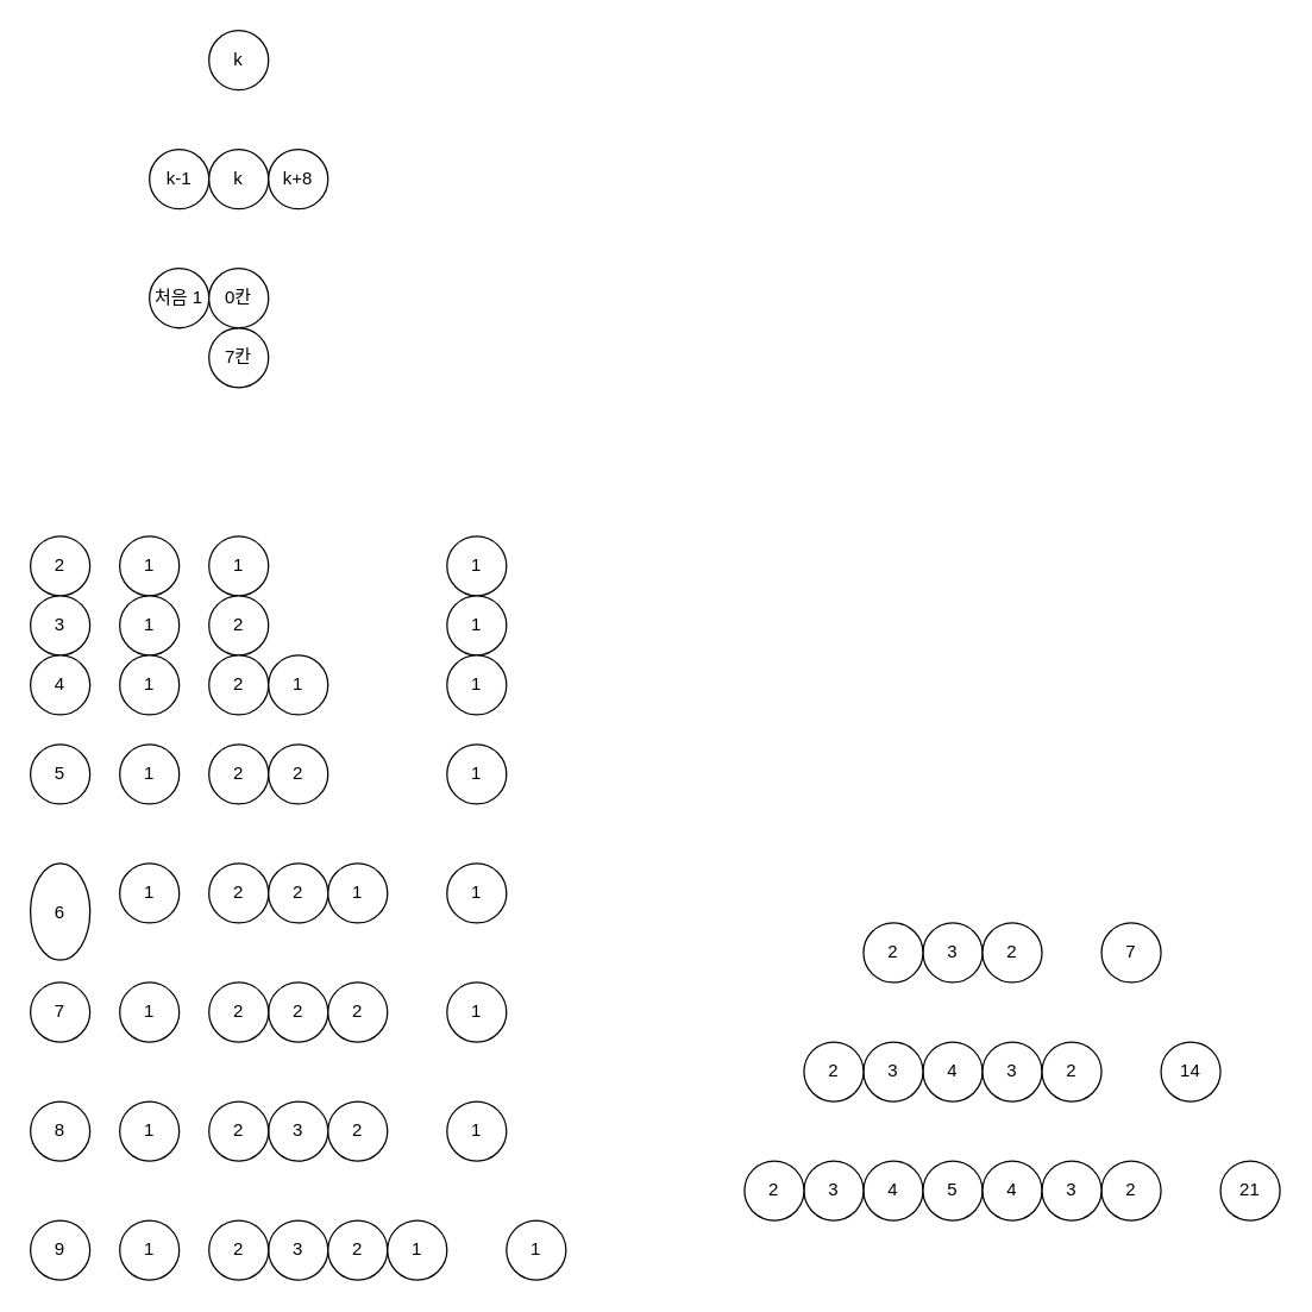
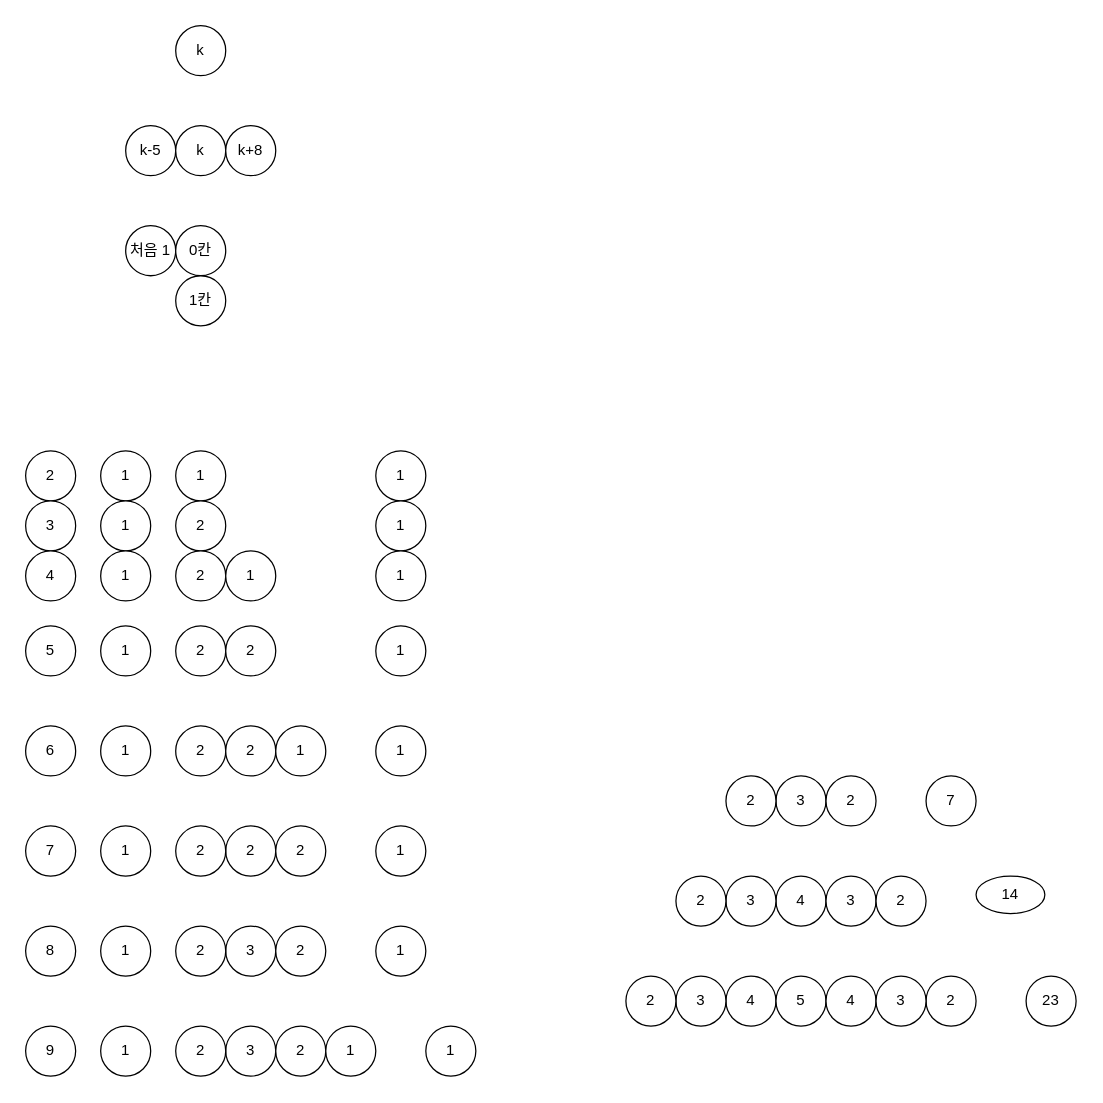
  <mxCell id="0" />
  <mxCell id="1" parent="0" />
  <mxCell id="2" value="k" style="ellipse;whiteSpace=wrap;html=1;aspect=fixed;" vertex="1" parent="1"><mxGeometry x="140" y="20" width="40" height="40" as="geometry" /></mxCell>
- <mxCell id="3" value="k-1" style="ellipse;whiteSpace=wrap;html=1;aspect=fixed;" vertex="1" parent="1"><mxGeometry x="100" y="100" width="40" height="40" as="geometry" /></mxCell>
+ <mxCell id="3" value="k-5" style="ellipse;whiteSpace=wrap;html=1;aspect=fixed;" vertex="1" parent="1"><mxGeometry x="100" y="100" width="40" height="40" as="geometry" /></mxCell>
  <mxCell id="4" value="k" style="ellipse;whiteSpace=wrap;html=1;aspect=fixed;" vertex="1" parent="1"><mxGeometry x="140" y="100" width="40" height="40" as="geometry" /></mxCell>
  <mxCell id="5" value="k+8" style="ellipse;whiteSpace=wrap;html=1;aspect=fixed;" vertex="1" parent="1"><mxGeometry x="180" y="100" width="40" height="40" as="geometry" /></mxCell>
  <mxCell id="6" value="처음 1" style="ellipse;whiteSpace=wrap;html=1;aspect=fixed;" vertex="1" parent="1"><mxGeometry x="100" y="180" width="40" height="40" as="geometry" /></mxCell>
  <mxCell id="7" value="0칸" style="ellipse;whiteSpace=wrap;html=1;aspect=fixed;" vertex="1" parent="1"><mxGeometry x="140" y="180" width="40" height="40" as="geometry" /></mxCell>
- <mxCell id="8" value="7칸" style="ellipse;whiteSpace=wrap;html=1;aspect=fixed;" vertex="1" parent="1"><mxGeometry x="140" y="220" width="40" height="40" as="geometry" /></mxCell>
+ <mxCell id="8" value="1칸" style="ellipse;whiteSpace=wrap;html=1;aspect=fixed;" vertex="1" parent="1"><mxGeometry x="140" y="220" width="40" height="40" as="geometry" /></mxCell>
  <mxCell id="9" value="2" style="ellipse;whiteSpace=wrap;html=1;aspect=fixed;" vertex="1" parent="1"><mxGeometry x="20" y="360" width="40" height="40" as="geometry" /></mxCell>
  <mxCell id="10" value="1" style="ellipse;whiteSpace=wrap;html=1;aspect=fixed;" vertex="1" parent="1"><mxGeometry x="80" y="360" width="40" height="40" as="geometry" /></mxCell>
  <mxCell id="11" value="1" style="ellipse;whiteSpace=wrap;html=1;aspect=fixed;" vertex="1" parent="1"><mxGeometry x="300" y="360" width="40" height="40" as="geometry" /></mxCell>
  <mxCell id="12" value="3" style="ellipse;whiteSpace=wrap;html=1;aspect=fixed;" vertex="1" parent="1"><mxGeometry x="20" y="400" width="40" height="40" as="geometry" /></mxCell>
  <mxCell id="13" value="1" style="ellipse;whiteSpace=wrap;html=1;aspect=fixed;" vertex="1" parent="1"><mxGeometry x="80" y="400" width="40" height="40" as="geometry" /></mxCell>
  <mxCell id="14" value="1" style="ellipse;whiteSpace=wrap;html=1;aspect=fixed;" vertex="1" parent="1"><mxGeometry x="300" y="400" width="40" height="40" as="geometry" /></mxCell>
  <mxCell id="15" value="4" style="ellipse;whiteSpace=wrap;html=1;aspect=fixed;" vertex="1" parent="1"><mxGeometry x="20" y="440" width="40" height="40" as="geometry" /></mxCell>
  <mxCell id="16" value="1" style="ellipse;whiteSpace=wrap;html=1;aspect=fixed;" vertex="1" parent="1"><mxGeometry x="80" y="440" width="40" height="40" as="geometry" /></mxCell>
  <mxCell id="17" value="1" style="ellipse;whiteSpace=wrap;html=1;aspect=fixed;" vertex="1" parent="1"><mxGeometry x="300" y="440" width="40" height="40" as="geometry" /></mxCell>
  <mxCell id="18" value="1" style="ellipse;whiteSpace=wrap;html=1;aspect=fixed;" vertex="1" parent="1"><mxGeometry x="140" y="360" width="40" height="40" as="geometry" /></mxCell>
  <mxCell id="19" value="2" style="ellipse;whiteSpace=wrap;html=1;aspect=fixed;" vertex="1" parent="1"><mxGeometry x="140" y="400" width="40" height="40" as="geometry" /></mxCell>
  <mxCell id="20" value="2" style="ellipse;whiteSpace=wrap;html=1;aspect=fixed;" vertex="1" parent="1"><mxGeometry x="140" y="440" width="40" height="40" as="geometry" /></mxCell>
  <mxCell id="21" value="1" style="ellipse;whiteSpace=wrap;html=1;aspect=fixed;" vertex="1" parent="1"><mxGeometry x="180" y="440" width="40" height="40" as="geometry" /></mxCell>
  <mxCell id="22" value="5" style="ellipse;whiteSpace=wrap;html=1;aspect=fixed;" vertex="1" parent="1"><mxGeometry x="20" y="500" width="40" height="40" as="geometry" /></mxCell>
  <mxCell id="23" value="1" style="ellipse;whiteSpace=wrap;html=1;aspect=fixed;" vertex="1" parent="1"><mxGeometry x="80" y="500" width="40" height="40" as="geometry" /></mxCell>
  <mxCell id="24" value="2" style="ellipse;whiteSpace=wrap;html=1;aspect=fixed;" vertex="1" parent="1"><mxGeometry x="140" y="500" width="40" height="40" as="geometry" /></mxCell>
  <mxCell id="25" value="2" style="ellipse;whiteSpace=wrap;html=1;aspect=fixed;" vertex="1" parent="1"><mxGeometry x="180" y="500" width="40" height="40" as="geometry" /></mxCell>
  <mxCell id="26" value="1" style="ellipse;whiteSpace=wrap;html=1;aspect=fixed;" vertex="1" parent="1"><mxGeometry x="300" y="500" width="40" height="40" as="geometry" /></mxCell>
- <mxCell id="27" value="6" style="ellipse;whiteSpace=wrap;html=1;aspect=fixed;" vertex="1" parent="1"><mxGeometry x="20" y="580" width="40" height="65" as="geometry" /></mxCell>
+ <mxCell id="27" value="6" style="ellipse;whiteSpace=wrap;html=1;aspect=fixed;" vertex="1" parent="1"><mxGeometry x="20" y="580" width="40" height="40" as="geometry" /></mxCell>
  <mxCell id="28" value="1" style="ellipse;whiteSpace=wrap;html=1;aspect=fixed;" vertex="1" parent="1"><mxGeometry x="80" y="580" width="40" height="40" as="geometry" /></mxCell>
  <mxCell id="29" value="2" style="ellipse;whiteSpace=wrap;html=1;aspect=fixed;" vertex="1" parent="1"><mxGeometry x="140" y="580" width="40" height="40" as="geometry" /></mxCell>
  <mxCell id="30" value="2" style="ellipse;whiteSpace=wrap;html=1;aspect=fixed;" vertex="1" parent="1"><mxGeometry x="180" y="580" width="40" height="40" as="geometry" /></mxCell>
  <mxCell id="31" value="1" style="ellipse;whiteSpace=wrap;html=1;aspect=fixed;" vertex="1" parent="1"><mxGeometry x="300" y="580" width="40" height="40" as="geometry" /></mxCell>
  <mxCell id="32" value="7" style="ellipse;whiteSpace=wrap;html=1;aspect=fixed;" vertex="1" parent="1"><mxGeometry x="20" y="660" width="40" height="40" as="geometry" /></mxCell>
  <mxCell id="33" value="1" style="ellipse;whiteSpace=wrap;html=1;aspect=fixed;" vertex="1" parent="1"><mxGeometry x="80" y="660" width="40" height="40" as="geometry" /></mxCell>
  <mxCell id="34" value="2" style="ellipse;whiteSpace=wrap;html=1;aspect=fixed;" vertex="1" parent="1"><mxGeometry x="180" y="660" width="40" height="40" as="geometry" /></mxCell>
  <mxCell id="35" value="2" style="ellipse;whiteSpace=wrap;html=1;aspect=fixed;" vertex="1" parent="1"><mxGeometry x="220" y="660" width="40" height="40" as="geometry" /></mxCell>
  <mxCell id="36" value="1" style="ellipse;whiteSpace=wrap;html=1;aspect=fixed;" vertex="1" parent="1"><mxGeometry x="300" y="660" width="40" height="40" as="geometry" /></mxCell>
  <mxCell id="37" value="2" style="ellipse;whiteSpace=wrap;html=1;aspect=fixed;" vertex="1" parent="1"><mxGeometry x="140" y="660" width="40" height="40" as="geometry" /></mxCell>
  <mxCell id="38" value="8" style="ellipse;whiteSpace=wrap;html=1;aspect=fixed;" vertex="1" parent="1"><mxGeometry x="20" y="740" width="40" height="40" as="geometry" /></mxCell>
  <mxCell id="39" value="1" style="ellipse;whiteSpace=wrap;html=1;aspect=fixed;" vertex="1" parent="1"><mxGeometry x="80" y="740" width="40" height="40" as="geometry" /></mxCell>
  <mxCell id="40" value="3" style="ellipse;whiteSpace=wrap;html=1;aspect=fixed;" vertex="1" parent="1"><mxGeometry x="180" y="740" width="40" height="40" as="geometry" /></mxCell>
  <mxCell id="41" value="2" style="ellipse;whiteSpace=wrap;html=1;aspect=fixed;" vertex="1" parent="1"><mxGeometry x="220" y="740" width="40" height="40" as="geometry" /></mxCell>
  <mxCell id="42" value="1" style="ellipse;whiteSpace=wrap;html=1;aspect=fixed;" vertex="1" parent="1"><mxGeometry x="300" y="740" width="40" height="40" as="geometry" /></mxCell>
  <mxCell id="43" value="2" style="ellipse;whiteSpace=wrap;html=1;aspect=fixed;" vertex="1" parent="1"><mxGeometry x="140" y="740" width="40" height="40" as="geometry" /></mxCell>
  <mxCell id="44" value="9" style="ellipse;whiteSpace=wrap;html=1;aspect=fixed;" vertex="1" parent="1"><mxGeometry x="20" y="820" width="40" height="40" as="geometry" /></mxCell>
  <mxCell id="45" value="1" style="ellipse;whiteSpace=wrap;html=1;aspect=fixed;" vertex="1" parent="1"><mxGeometry x="80" y="820" width="40" height="40" as="geometry" /></mxCell>
  <mxCell id="46" value="3" style="ellipse;whiteSpace=wrap;html=1;aspect=fixed;" vertex="1" parent="1"><mxGeometry x="180" y="820" width="40" height="40" as="geometry" /></mxCell>
  <mxCell id="47" value="2" style="ellipse;whiteSpace=wrap;html=1;aspect=fixed;" vertex="1" parent="1"><mxGeometry x="220" y="820" width="40" height="40" as="geometry" /></mxCell>
  <mxCell id="48" value="1" style="ellipse;whiteSpace=wrap;html=1;aspect=fixed;" vertex="1" parent="1"><mxGeometry x="340" y="820" width="40" height="40" as="geometry" /></mxCell>
  <mxCell id="49" value="2" style="ellipse;whiteSpace=wrap;html=1;aspect=fixed;" vertex="1" parent="1"><mxGeometry x="140" y="820" width="40" height="40" as="geometry" /></mxCell>
  <mxCell id="50" value="1" style="ellipse;whiteSpace=wrap;html=1;aspect=fixed;" vertex="1" parent="1"><mxGeometry x="220" y="580" width="40" height="40" as="geometry" /></mxCell>
  <mxCell id="51" value="1" style="ellipse;whiteSpace=wrap;html=1;aspect=fixed;" vertex="1" parent="1"><mxGeometry x="260" y="820" width="40" height="40" as="geometry" /></mxCell>
  <mxCell id="52" value="3" style="ellipse;whiteSpace=wrap;html=1;aspect=fixed;" vertex="1" parent="1"><mxGeometry x="620" y="620" width="40" height="40" as="geometry" /></mxCell>
  <mxCell id="53" value="2" style="ellipse;whiteSpace=wrap;html=1;aspect=fixed;" vertex="1" parent="1"><mxGeometry x="580" y="620" width="40" height="40" as="geometry" /></mxCell>
  <mxCell id="54" value="2" style="ellipse;whiteSpace=wrap;html=1;aspect=fixed;" vertex="1" parent="1"><mxGeometry x="660" y="620" width="40" height="40" as="geometry" /></mxCell>
  <mxCell id="55" value="7" style="ellipse;whiteSpace=wrap;html=1;aspect=fixed;" vertex="1" parent="1"><mxGeometry x="740" y="620" width="40" height="40" as="geometry" /></mxCell>
  <mxCell id="56" value="4" style="ellipse;whiteSpace=wrap;html=1;aspect=fixed;" vertex="1" parent="1"><mxGeometry x="620" y="700" width="40" height="40" as="geometry" /></mxCell>
  <mxCell id="57" value="3" style="ellipse;whiteSpace=wrap;html=1;aspect=fixed;" vertex="1" parent="1"><mxGeometry x="580" y="700" width="40" height="40" as="geometry" /></mxCell>
  <mxCell id="58" value="3" style="ellipse;whiteSpace=wrap;html=1;aspect=fixed;" vertex="1" parent="1"><mxGeometry x="660" y="700" width="40" height="40" as="geometry" /></mxCell>
- <mxCell id="59" value="14" style="ellipse;whiteSpace=wrap;html=1;aspect=fixed;" vertex="1" parent="1"><mxGeometry x="780" y="700" width="40" height="40" as="geometry" /></mxCell>
+ <mxCell id="59" value="14" style="ellipse;whiteSpace=wrap;html=1;aspect=fixed;" vertex="1" parent="1"><mxGeometry x="780" y="700" width="55" height="30" as="geometry" /></mxCell>
  <mxCell id="60" value="2" style="ellipse;whiteSpace=wrap;html=1;aspect=fixed;" vertex="1" parent="1"><mxGeometry x="540" y="700" width="40" height="40" as="geometry" /></mxCell>
  <mxCell id="61" value="2" style="ellipse;whiteSpace=wrap;html=1;aspect=fixed;" vertex="1" parent="1"><mxGeometry x="700" y="700" width="40" height="40" as="geometry" /></mxCell>
  <mxCell id="62" value="4" style="ellipse;whiteSpace=wrap;html=1;aspect=fixed;" vertex="1" parent="1"><mxGeometry x="580" y="780" width="40" height="40" as="geometry" /></mxCell>
  <mxCell id="63" value="3" style="ellipse;whiteSpace=wrap;html=1;aspect=fixed;" vertex="1" parent="1"><mxGeometry x="540" y="780" width="40" height="40" as="geometry" /></mxCell>
  <mxCell id="64" value="5" style="ellipse;whiteSpace=wrap;html=1;aspect=fixed;" vertex="1" parent="1"><mxGeometry x="620" y="780" width="40" height="40" as="geometry" /></mxCell>
  <mxCell id="65" value="2" style="ellipse;whiteSpace=wrap;html=1;aspect=fixed;" vertex="1" parent="1"><mxGeometry x="500" y="780" width="40" height="40" as="geometry" /></mxCell>
  <mxCell id="66" value="4" style="ellipse;whiteSpace=wrap;html=1;aspect=fixed;" vertex="1" parent="1"><mxGeometry x="660" y="780" width="40" height="40" as="geometry" /></mxCell>
  <mxCell id="67" value="2" style="ellipse;whiteSpace=wrap;html=1;aspect=fixed;" vertex="1" parent="1"><mxGeometry x="740" y="780" width="40" height="40" as="geometry" /></mxCell>
  <mxCell id="68" value="3" style="ellipse;whiteSpace=wrap;html=1;aspect=fixed;" vertex="1" parent="1"><mxGeometry x="700" y="780" width="40" height="40" as="geometry" /></mxCell>
- <mxCell id="69" value="21" style="ellipse;whiteSpace=wrap;html=1;aspect=fixed;" vertex="1" parent="1"><mxGeometry x="820" y="780" width="40" height="40" as="geometry" /></mxCell>
+ <mxCell id="69" value="23" style="ellipse;whiteSpace=wrap;html=1;aspect=fixed;" vertex="1" parent="1"><mxGeometry x="820" y="780" width="40" height="40" as="geometry" /></mxCell>
